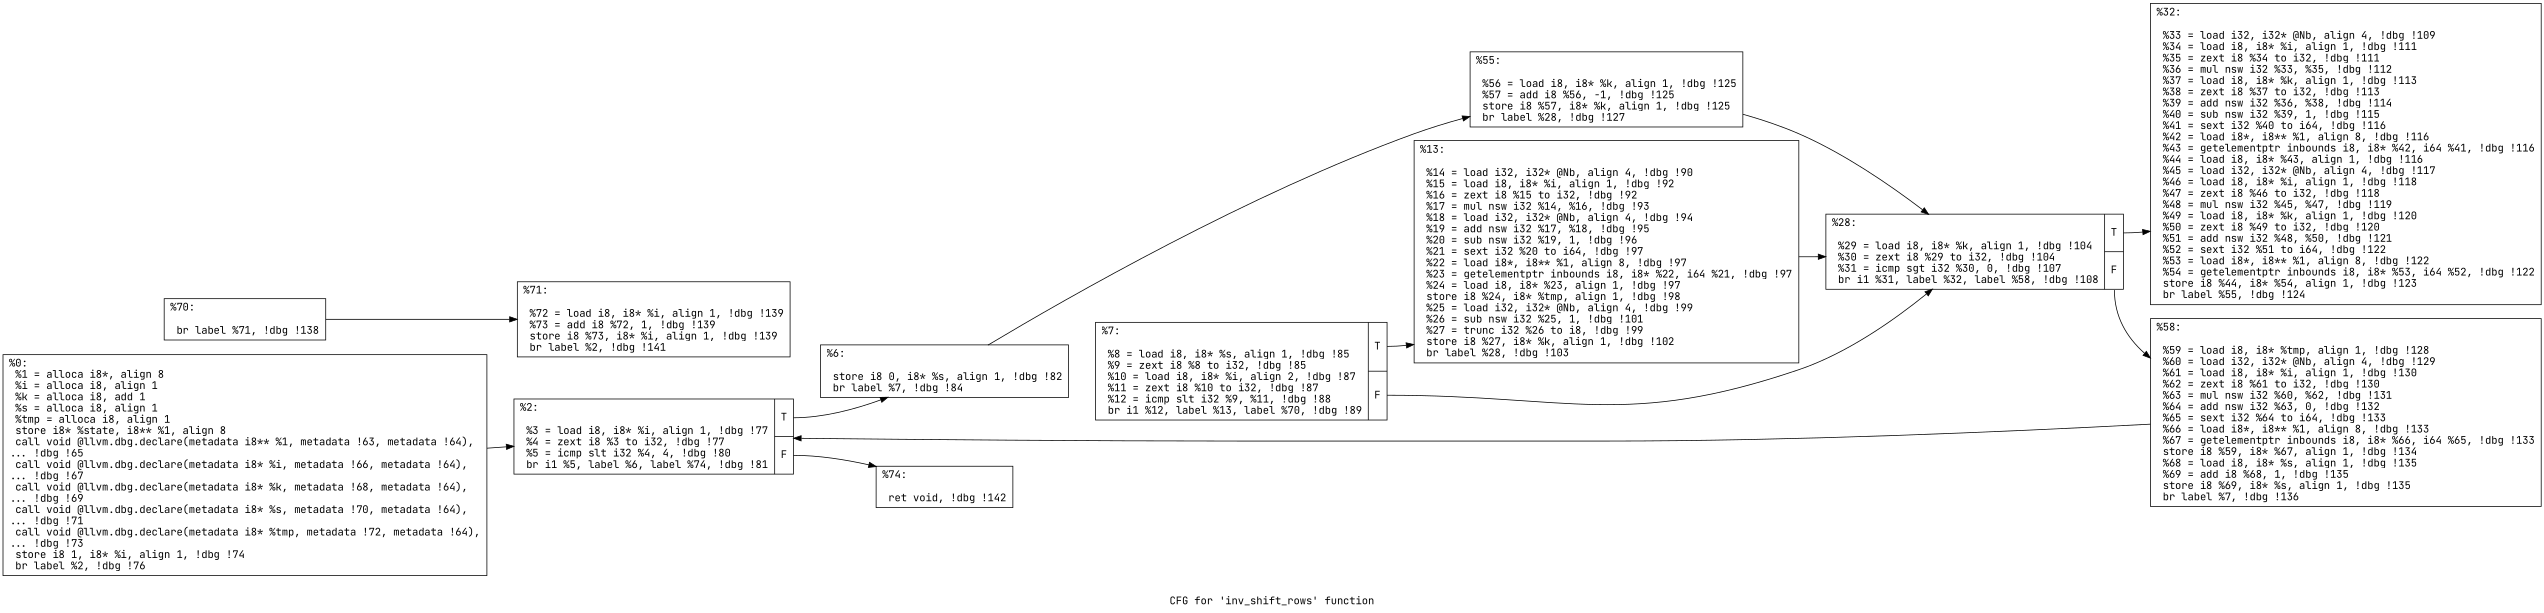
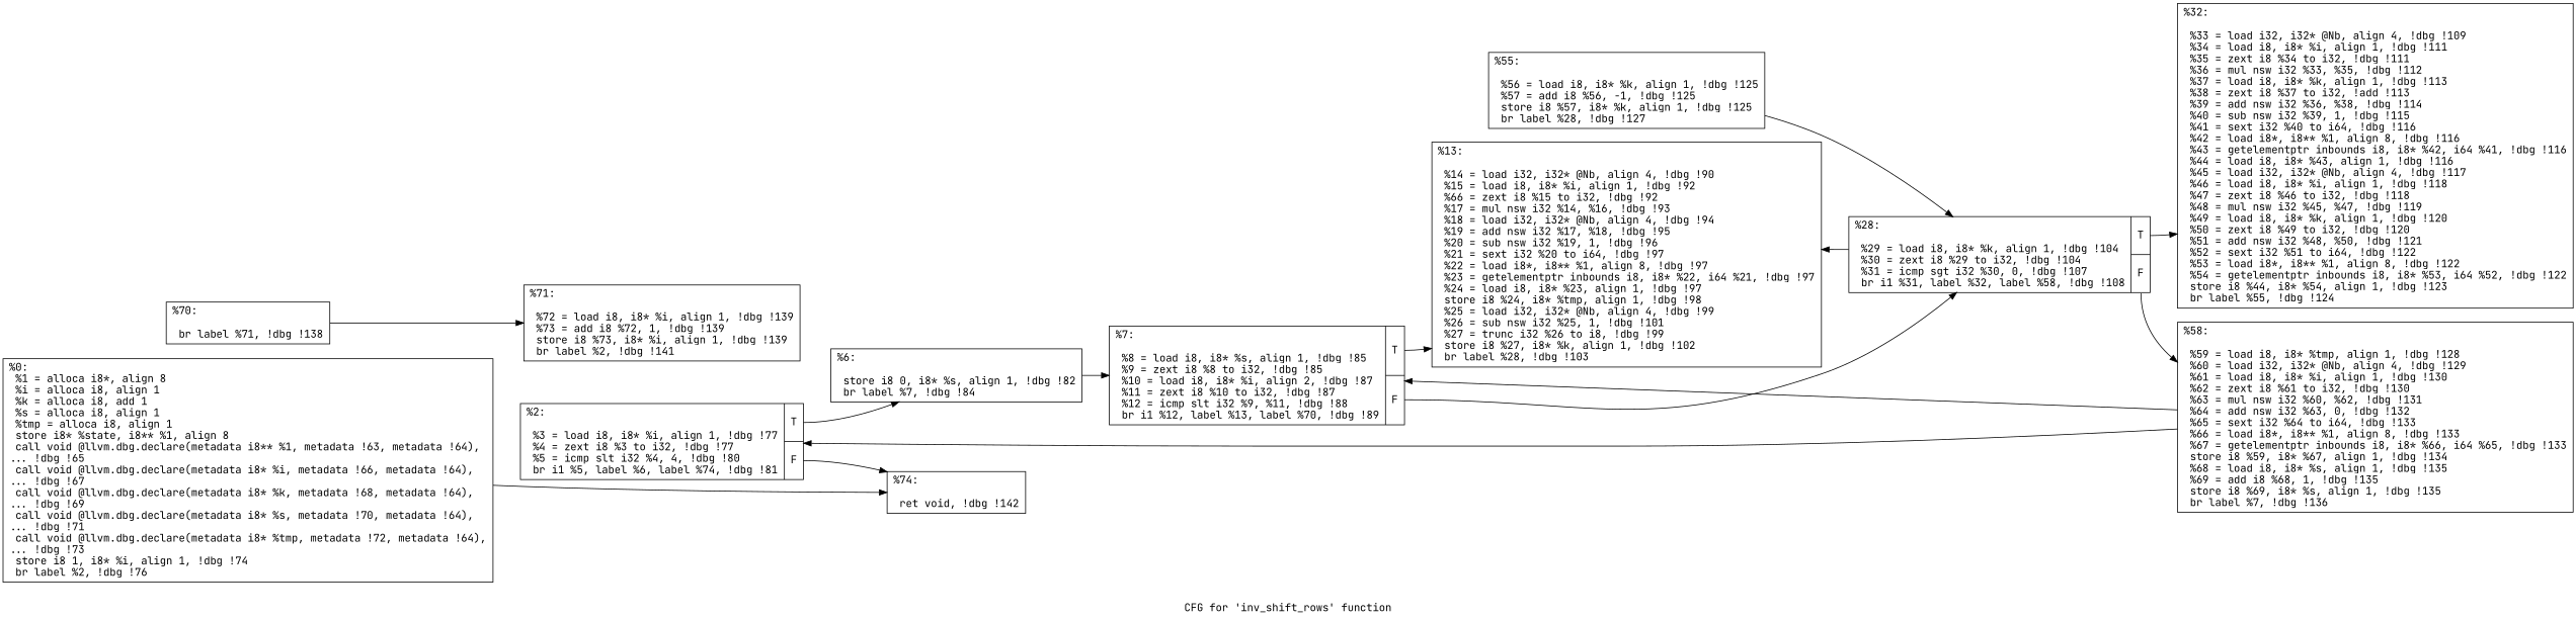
  digraph {
    fontname="JetBrains Mono"
    label="CFG for 'inv_shift_rows' function"
    rankdir=LR
    node [fontname="JetBrains Mono" shape=record]
    edge [fontname="JetBrains Mono"]
    n1 [label="{%0:\l  %1 = alloca i8*, align 8\l  %i = alloca i8, align 1\l  %k = alloca i8, add 1\l  %s = alloca i8, align 1\l  %tmp = alloca i8, align 1\l  store i8* %state, i8** %1, align 8\l  call void @llvm.dbg.declare(metadata i8** %1, metadata !63, metadata !64),\l... !dbg !65\l  call void @llvm.dbg.declare(metadata i8* %i, metadata !66, metadata !64),\l... !dbg !67\l  call void @llvm.dbg.declare(metadata i8* %k, metadata !68, metadata !64),\l... !dbg !69\l  call void @llvm.dbg.declare(metadata i8* %s, metadata !70, metadata !64),\l... !dbg !71\l  call void @llvm.dbg.declare(metadata i8* %tmp, metadata !72, metadata !64),\l... !dbg !73\l  store i8 1, i8* %i, align 1, !dbg !74\l  br label %2, !dbg !76\l}"]
    n2 [label="{%2:\l\l  %3 = load i8, i8* %i, align 1, !dbg !77\l  %4 = zext i8 %3 to i32, !dbg !77\l  %5 = icmp slt i32 %4, 4, !dbg !80\l  br i1 %5, label %6, label %74, !dbg !81\l|{<s0>T|<s1>F}}"]
    n3 [label="{%6:\l\l  store i8 0, i8* %s, align 1, !dbg !82\l  br label %7, !dbg !84\l}"]
    n4 [label="{%74:\l\l  ret void, !dbg !142\l}"]
    n5 [label="{%7:\l\l  %8 = load i8, i8* %s, align 1, !dbg !85\l  %9 = zext i8 %8 to i32, !dbg !85\l  %10 = load i8, i8* %i, align 2, !dbg !87\l  %11 = zext i8 %10 to i32, !dbg !87\l  %12 = icmp slt i32 %9, %11, !dbg !88\l  br i1 %12, label %13, label %70, !dbg !89\l|{<s0>T|<s1>F}}"]
-   n6 [label="{%13:\l\l  %14 = load i32, i32* @Nb, align 4, !dbg !90\l  %15 = load i8, i8* %i, align 1, !dbg !92\l  %16 = zext i8 %15 to i32, !dbg !92\l  %17 = mul nsw i32 %14, %16, !dbg !93\l  %18 = load i32, i32* @Nb, align 4, !dbg !94\l  %19 = add nsw i32 %17, %18, !dbg !95\l  %20 = sub nsw i32 %19, 1, !dbg !96\l  %21 = sext i32 %20 to i64, !dbg !97\l  %22 = load i8*, i8** %1, align 8, !dbg !97\l  %23 = getelementptr inbounds i8, i8* %22, i64 %21, !dbg !97\l  %24 = load i8, i8* %23, align 1, !dbg !97\l  store i8 %24, i8* %tmp, align 1, !dbg !98\l  %25 = load i32, i32* @Nb, align 4, !dbg !99\l  %26 = sub nsw i32 %25, 1, !dbg !101\l  %27 = trunc i32 %26 to i8, !dbg !99\l  store i8 %27, i8* %k, align 1, !dbg !102\l  br label %28, !dbg !103\l}"]
+   n6 [label="{%13:\l\l  %14 = load i32, i32* @Nb, align 4, !dbg !90\l  %15 = load i8, i8* %i, align 1, !dbg !92\l  %66 = zext i8 %15 to i32, !dbg !92\l  %17 = mul nsw i32 %14, %16, !dbg !93\l  %18 = load i32, i32* @Nb, align 4, !dbg !94\l  %19 = add nsw i32 %17, %18, !dbg !95\l  %20 = sub nsw i32 %19, 1, !dbg !96\l  %21 = sext i32 %20 to i64, !dbg !97\l  %22 = load i8*, i8** %1, align 8, !dbg !97\l  %23 = getelementptr inbounds i8, i8* %22, i64 %21, !dbg !97\l  %24 = load i8, i8* %23, align 1, !dbg !97\l  store i8 %24, i8* %tmp, align 1, !dbg !98\l  %25 = load i32, i32* @Nb, align 4, !dbg !99\l  %26 = sub nsw i32 %25, 1, !dbg !101\l  %27 = trunc i32 %26 to i8, !dbg !99\l  store i8 %27, i8* %k, align 1, !dbg !102\l  br label %28, !dbg !103\l}"]
    n7 [label="{%28:\l\l  %29 = load i8, i8* %k, align 1, !dbg !104\l  %30 = zext i8 %29 to i32, !dbg !104\l  %31 = icmp sgt i32 %30, 0, !dbg !107\l  br i1 %31, label %32, label %58, !dbg !108\l|{<s0>T|<s1>F}}"]
    n8 [label="{%70:\l\l  br label %71, !dbg !138\l}"]
    n9 [label="{%71:\l\l  %72 = load i8, i8* %i, align 1, !dbg !139\l  %73 = add i8 %72, 1, !dbg !139\l  store i8 %73, i8* %i, align 1, !dbg !139\l  br label %2, !dbg !141\l}"]
-   n10 [label="{%32:\l\l  %33 = load i32, i32* @Nb, align 4, !dbg !109\l  %34 = load i8, i8* %i, align 1, !dbg !111\l  %35 = zext i8 %34 to i32, !dbg !111\l  %36 = mul nsw i32 %33, %35, !dbg !112\l  %37 = load i8, i8* %k, align 1, !dbg !113\l  %38 = zext i8 %37 to i32, !dbg !113\l  %39 = add nsw i32 %36, %38, !dbg !114\l  %40 = sub nsw i32 %39, 1, !dbg !115\l  %41 = sext i32 %40 to i64, !dbg !116\l  %42 = load i8*, i8** %1, align 8, !dbg !116\l  %43 = getelementptr inbounds i8, i8* %42, i64 %41, !dbg !116\l  %44 = load i8, i8* %43, align 1, !dbg !116\l  %45 = load i32, i32* @Nb, align 4, !dbg !117\l  %46 = load i8, i8* %i, align 1, !dbg !118\l  %47 = zext i8 %46 to i32, !dbg !118\l  %48 = mul nsw i32 %45, %47, !dbg !119\l  %49 = load i8, i8* %k, align 1, !dbg !120\l  %50 = zext i8 %49 to i32, !dbg !120\l  %51 = add nsw i32 %48, %50, !dbg !121\l  %52 = sext i32 %51 to i64, !dbg !122\l  %53 = load i8*, i8** %1, align 8, !dbg !122\l  %54 = getelementptr inbounds i8, i8* %53, i64 %52, !dbg !122\l  store i8 %44, i8* %54, align 1, !dbg !123\l  br label %55, !dbg !124\l}"]
+   n10 [label="{%32:\l\l  %33 = load i32, i32* @Nb, align 4, !dbg !109\l  %34 = load i8, i8* %i, align 1, !dbg !111\l  %35 = zext i8 %34 to i32, !dbg !111\l  %36 = mul nsw i32 %33, %35, !dbg !112\l  %37 = load i8, i8* %k, align 1, !dbg !113\l  %38 = zext i8 %37 to i32, !add !113\l  %39 = add nsw i32 %36, %38, !dbg !114\l  %40 = sub nsw i32 %39, 1, !dbg !115\l  %41 = sext i32 %40 to i64, !dbg !116\l  %42 = load i8*, i8** %1, align 8, !dbg !116\l  %43 = getelementptr inbounds i8, i8* %42, i64 %41, !dbg !116\l  %44 = load i8, i8* %43, align 1, !dbg !116\l  %45 = load i32, i32* @Nb, align 4, !dbg !117\l  %46 = load i8, i8* %i, align 1, !dbg !118\l  %47 = zext i8 %46 to i32, !dbg !118\l  %48 = mul nsw i32 %45, %47, !dbg !119\l  %49 = load i8, i8* %k, align 1, !dbg !120\l  %50 = zext i8 %49 to i32, !dbg !120\l  %51 = add nsw i32 %48, %50, !dbg !121\l  %52 = sext i32 %51 to i64, !dbg !122\l  %53 = load i8*, i8** %1, align 8, !dbg !122\l  %54 = getelementptr inbounds i8, i8* %53, i64 %52, !dbg !122\l  store i8 %44, i8* %54, align 1, !dbg !123\l  br label %55, !dbg !124\l}"]
    n11 [label="{%58:\l\l  %59 = load i8, i8* %tmp, align 1, !dbg !128\l  %60 = load i32, i32* @Nb, align 4, !dbg !129\l  %61 = load i8, i8* %i, align 1, !dbg !130\l  %62 = zext i8 %61 to i32, !dbg !130\l  %63 = mul nsw i32 %60, %62, !dbg !131\l  %64 = add nsw i32 %63, 0, !dbg !132\l  %65 = sext i32 %64 to i64, !dbg !133\l  %66 = load i8*, i8** %1, align 8, !dbg !133\l  %67 = getelementptr inbounds i8, i8* %66, i64 %65, !dbg !133\l  store i8 %59, i8* %67, align 1, !dbg !134\l  %68 = load i8, i8* %s, align 1, !dbg !135\l  %69 = add i8 %68, 1, !dbg !135\l  store i8 %69, i8* %s, align 1, !dbg !135\l  br label %7, !dbg !136\l}"]
    n12 [label="{%55:\l\l  %56 = load i8, i8* %k, align 1, !dbg !125\l  %57 = add i8 %56, -1, !dbg !125\l  store i8 %57, i8* %k, align 1, !dbg !125\l  br label %28, !dbg !127\l}"]
-   n1 -> n2
+   n1 -> n4
    n2 -> n3 [tailport=s0]
    n2 -> n4 [tailport=s1]
-   n3 -> n12
+   n3 -> n5
    n5 -> n6 [tailport=s0]
    n5 -> n7 [tailport=s1]
-   n6 -> n7
+   n7 -> n6
    n7 -> n10 [tailport=s0]
    n7 -> n11 [tailport=s1]
    n8 -> n9
    n11 -> n2
+   n11 -> n5
    n12 -> n7
  }
